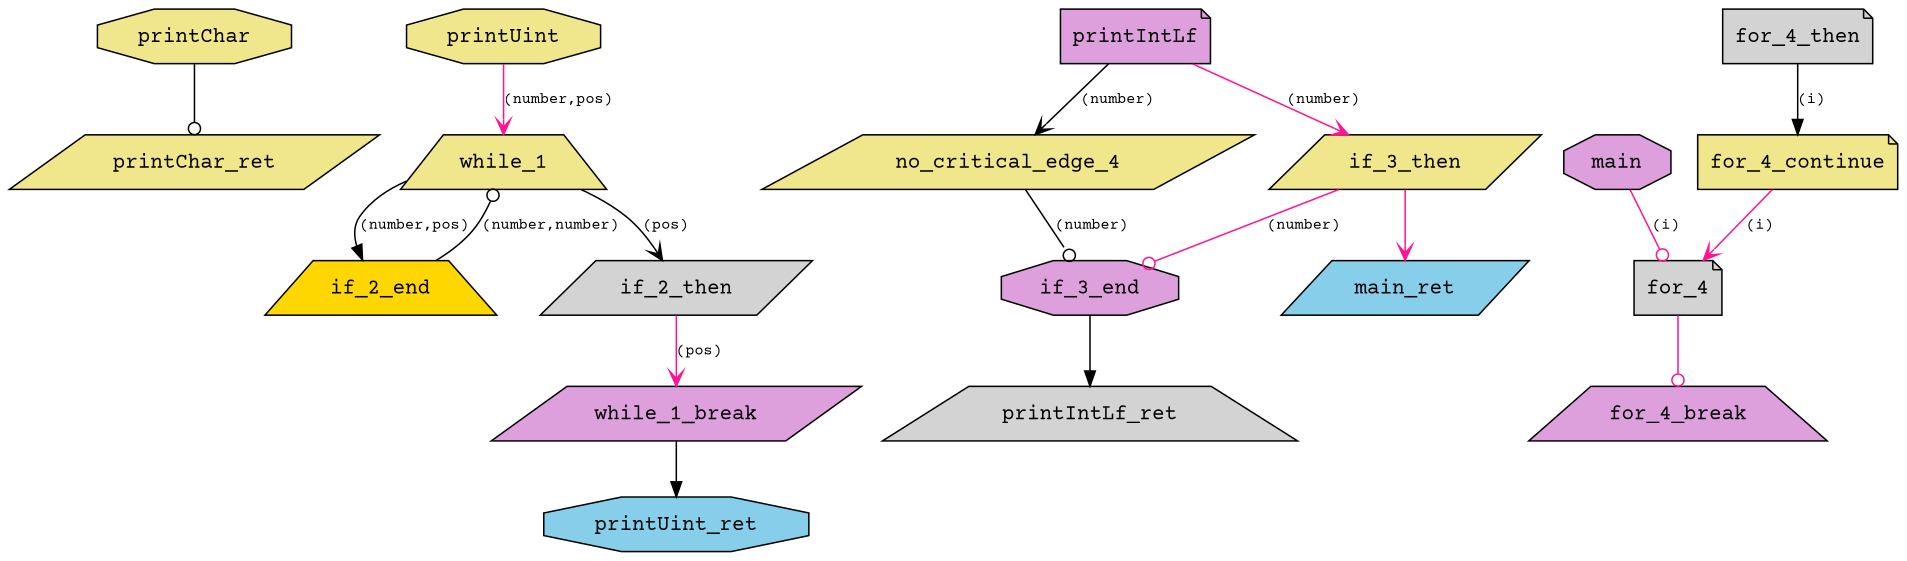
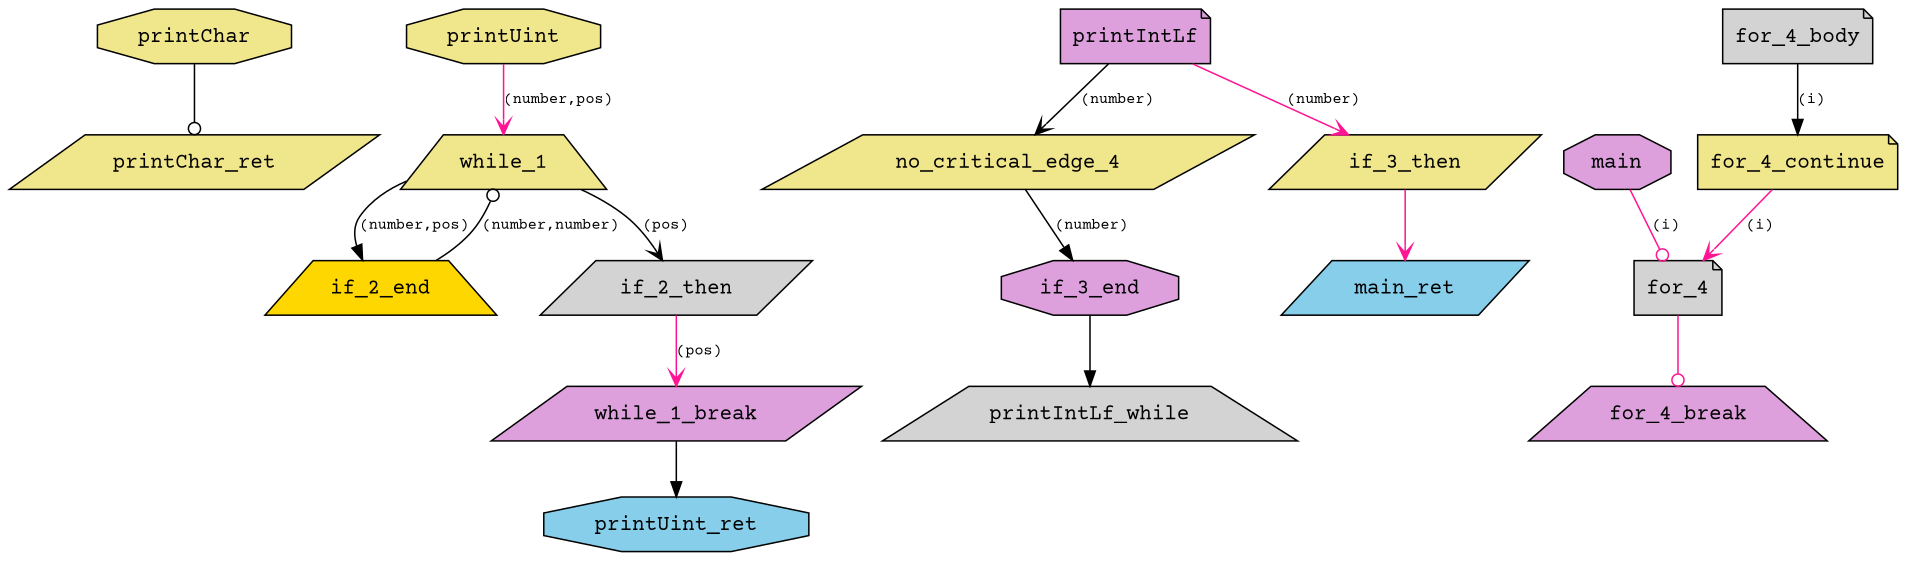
  digraph {
    fontname="Courier Prime"
    node [fillcolor=khaki fontname="Courier Prime" shape=parallelogram style=filled]
    edge [arrowhead=vee color=black fontname="Courier Prime" fontsize="10pt"]
    n1 [label=printChar shape=octagon]
    n2 [label=printChar_ret]
    n3 [label=printUint shape=octagon]
    n4 [label=while_1 shape=trapezium]
    n5 [fillcolor=gold label=if_2_end shape=trapezium]
    n6 [fillcolor=lightgrey label=if_2_then]
    n7 [fillcolor=plum label=while_1_break]
    n8 [fillcolor=skyblue label=printUint_ret shape=octagon]
    n9 [fillcolor=plum label=printIntLf shape=note]
    n10 [label=no_critical_edge_4]
    n11 [label=if_3_then]
    n12 [fillcolor=plum label=if_3_end shape=octagon]
-   n13 [fillcolor=lightgrey label=printIntLf_ret shape=trapezium]
+   n13 [fillcolor=lightgrey label=printIntLf_while shape=trapezium]
    n14 [fillcolor=plum label=main shape=octagon]
    n15 [fillcolor=lightgrey label=for_4 shape=note]
    n16 [fillcolor=plum label=for_4_break shape=trapezium]
-   n17 [fillcolor=lightgrey label=for_4_then shape=note]
+   n17 [fillcolor=lightgrey label=for_4_body shape=note]
    n18 [fillcolor=skyblue label=main_ret]
    n19 [label=for_4_continue shape=note]
    subgraph sub_1 {
      n1
      n2
    }
    subgraph sub_2 {
      n3
      n4
      n5
      n6
      n7
      n8
    }
    subgraph sub_3 {
      n9
      n10
      n11
      n12
      n13
    }
    subgraph sub_4 {
      n14
      n15
      n16
      n17
      n18
      n19
    }
    n1 -> n2 [arrowhead=odot]
    n3 -> n4 [color=deeppink label="(number,pos)"]
    n4 -> n5 [arrowhead=normal label="(number,pos)"]
    n4 -> n6 [label="(pos)"]
    n5 -> n4 [arrowhead=odot label="(number,number)"]
    n6 -> n7 [color=deeppink label="(pos)"]
    n7 -> n8 [arrowhead=normal]
    n9 -> n10 [label="(number)"]
    n9 -> n11 [color=deeppink label="(number)"]
-   n10 -> n12 [arrowhead=odot label="(number)"]
-   n11 -> n12 [arrowhead=odot color=deeppink label="(number)"]
+   n10 -> n12 [arrowhead=normal label="(number)"]
    n11 -> n18 [color=deeppink]
    n12 -> n13 [arrowhead=normal]
    n14 -> n15 [arrowhead=odot color=deeppink label="(i)"]
    n15 -> n16 [arrowhead=odot color=deeppink]
    n17 -> n19 [arrowhead=normal label="(i)"]
    n19 -> n15 [color=deeppink label="(i)"]
  }
